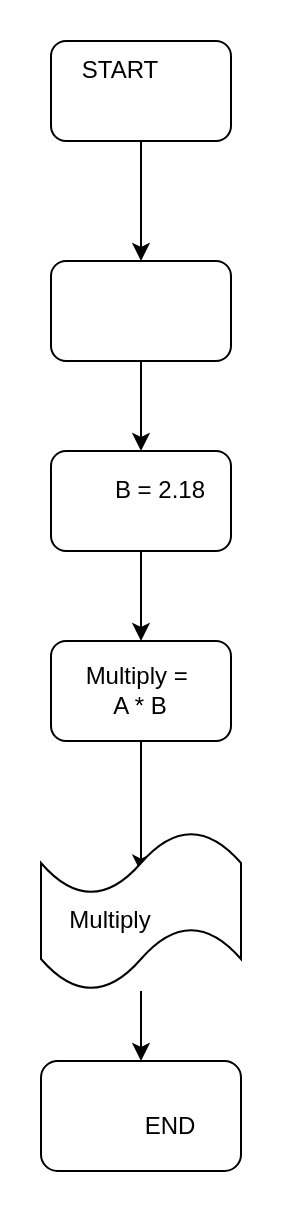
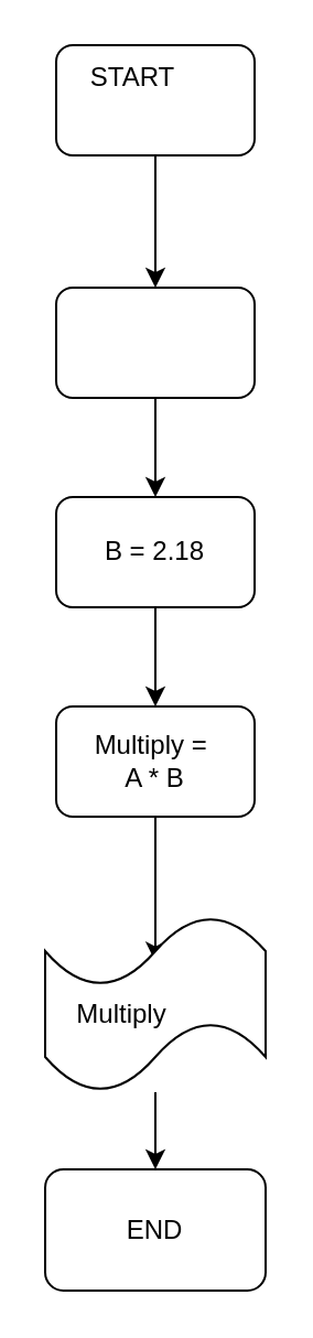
  <mxCell id="0" />
  <mxCell id="1" parent="0" />
  <mxCell id="2" value="" style="rounded=1;whiteSpace=wrap;html=1;" vertex="1" parent="1"><mxGeometry x="25" y="20" width="90" height="50" as="geometry" /></mxCell>
  <mxCell id="3" style="edgeStyle=orthogonalEdgeStyle;rounded=0;orthogonalLoop=1;jettySize=auto;html=1;entryX=0.5;entryY=0;entryDx=0;entryDy=0;exitX=0.5;exitY=1;exitDx=0;exitDy=0;" edge="1" parent="1" source="2" target="6"><mxGeometry relative="1" as="geometry"><mxPoint x="70" y="95" as="sourcePoint" /></mxGeometry></mxCell>
  <mxCell id="4" value="START" style="text;html=1;strokeColor=none;fillColor=none;align=center;verticalAlign=middle;whiteSpace=wrap;rounded=0;" vertex="1" parent="1"><mxGeometry x="35" y="22.5" width="50" height="25" as="geometry" /></mxCell>
  <mxCell id="5" style="edgeStyle=orthogonalEdgeStyle;rounded=0;orthogonalLoop=1;jettySize=auto;html=1;entryX=0.5;entryY=0;entryDx=0;entryDy=0;" edge="1" parent="1" source="6" target="8"><mxGeometry relative="1" as="geometry" /></mxCell>
  <mxCell id="6" value="" style="rounded=1;whiteSpace=wrap;html=1;" vertex="1" parent="1"><mxGeometry x="25" y="130" width="90" height="50" as="geometry" /></mxCell>
  <mxCell id="7" style="edgeStyle=orthogonalEdgeStyle;rounded=0;orthogonalLoop=1;jettySize=auto;html=1;entryX=0.5;entryY=0;entryDx=0;entryDy=0;" edge="1" parent="1" source="8" target="11"><mxGeometry relative="1" as="geometry" /></mxCell>
  <mxCell id="8" value="" style="rounded=1;whiteSpace=wrap;html=1;" vertex="1" parent="1"><mxGeometry x="25" y="225" width="90" height="50" as="geometry" /></mxCell>
- <mxCell id="9" value="B = 2.18" style="text;html=1;strokeColor=none;fillColor=none;align=center;verticalAlign=middle;whiteSpace=wrap;rounded=0;" vertex="1" parent="1"><mxGeometry x="50" y="230" width="60" height="30" as="geometry" /></mxCell>
+ <mxCell id="9" value="B = 2.18" style="text;html=1;strokeColor=none;fillColor=none;align=center;verticalAlign=middle;whiteSpace=wrap;rounded=0;" vertex="1" parent="1"><mxGeometry x="40" y="235" width="60" height="30" as="geometry" /></mxCell>
  <mxCell id="10" style="edgeStyle=orthogonalEdgeStyle;rounded=0;orthogonalLoop=1;jettySize=auto;html=1;entryX=0.5;entryY=0.26;entryDx=0;entryDy=0;entryPerimeter=0;" edge="1" parent="1" source="11" target="14"><mxGeometry relative="1" as="geometry" /></mxCell>
  <mxCell id="11" value="" style="rounded=1;whiteSpace=wrap;html=1;" vertex="1" parent="1"><mxGeometry x="25" y="320" width="90" height="50" as="geometry" /></mxCell>
  <mxCell id="12" value="Multiply =&amp;nbsp; A * B" style="text;html=1;strokeColor=none;fillColor=none;align=center;verticalAlign=middle;whiteSpace=wrap;rounded=0;" vertex="1" parent="1"><mxGeometry x="40" y="330" width="60" height="30" as="geometry" /></mxCell>
  <mxCell id="13" style="edgeStyle=orthogonalEdgeStyle;rounded=0;orthogonalLoop=1;jettySize=auto;html=1;entryX=0.5;entryY=0;entryDx=0;entryDy=0;" edge="1" parent="1" source="14" target="16"><mxGeometry relative="1" as="geometry" /></mxCell>
  <mxCell id="14" value="" style="shape=tape;whiteSpace=wrap;html=1;" vertex="1" parent="1"><mxGeometry x="20" y="415" width="100" height="80" as="geometry" /></mxCell>
  <mxCell id="15" value="Multiply" style="text;html=1;strokeColor=none;fillColor=none;align=center;verticalAlign=middle;whiteSpace=wrap;rounded=0;" vertex="1" parent="1"><mxGeometry x="25" y="445" width="60" height="30" as="geometry" /></mxCell>
  <mxCell id="16" value="" style="rounded=1;whiteSpace=wrap;html=1;" vertex="1" parent="1"><mxGeometry x="20" y="530" width="100" height="55" as="geometry" /></mxCell>
- <mxCell id="17" value="END" style="text;html=1;strokeColor=none;fillColor=none;align=center;verticalAlign=middle;whiteSpace=wrap;rounded=0;" vertex="1" parent="1"><mxGeometry x="55" y="547.5" width="60" height="30" as="geometry" /></mxCell>
+ <mxCell id="17" value="END" style="text;html=1;strokeColor=none;fillColor=none;align=center;verticalAlign=middle;whiteSpace=wrap;rounded=0;" vertex="1" parent="1"><mxGeometry x="40" y="542.5" width="60" height="30" as="geometry" /></mxCell>
